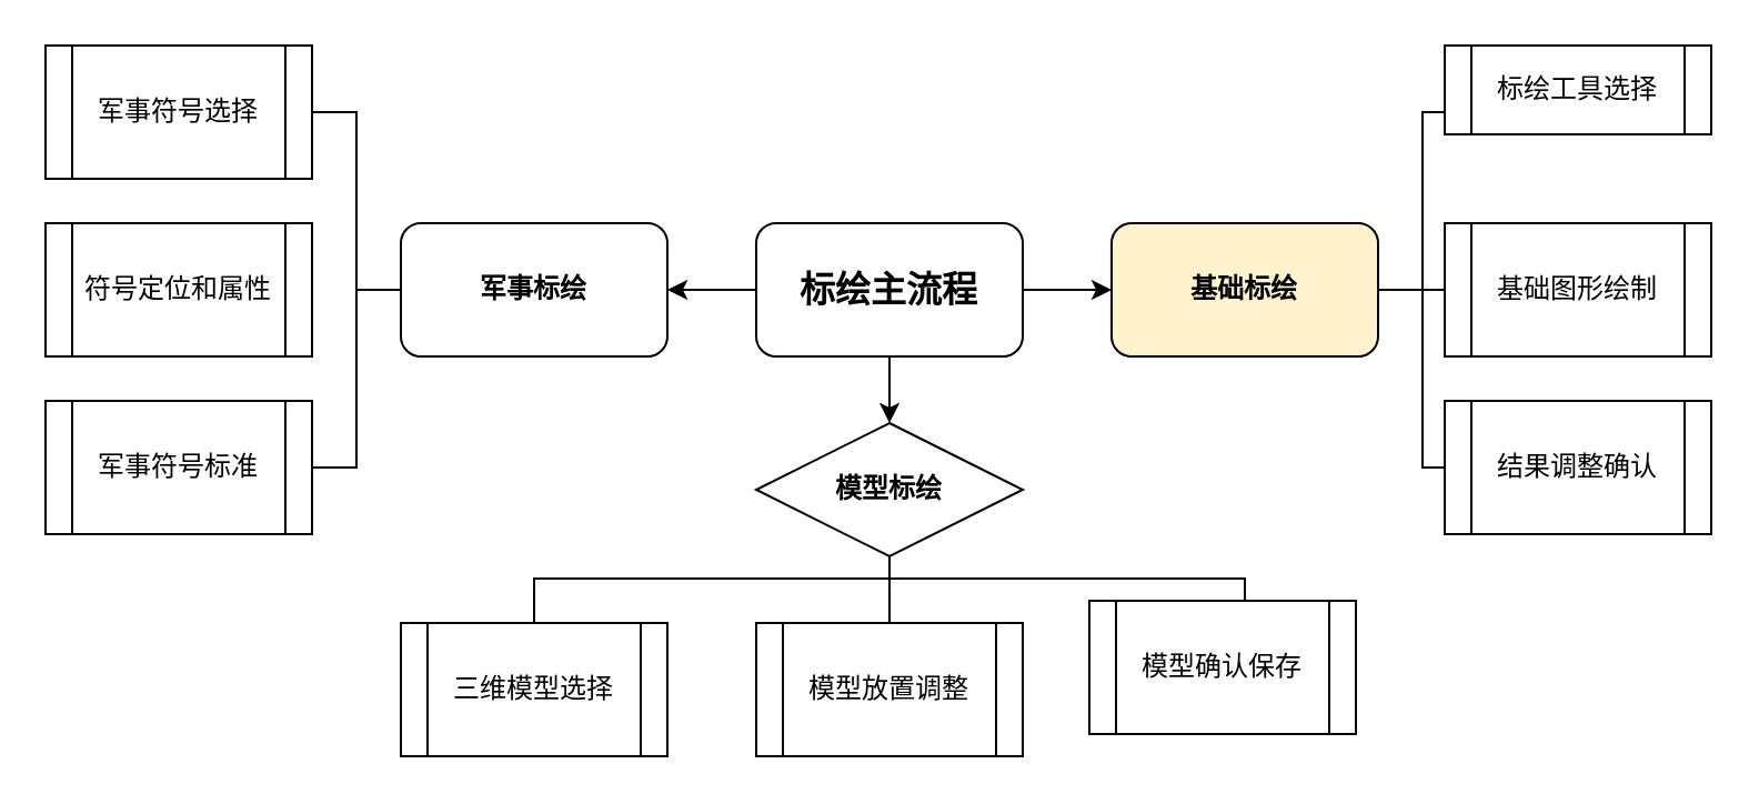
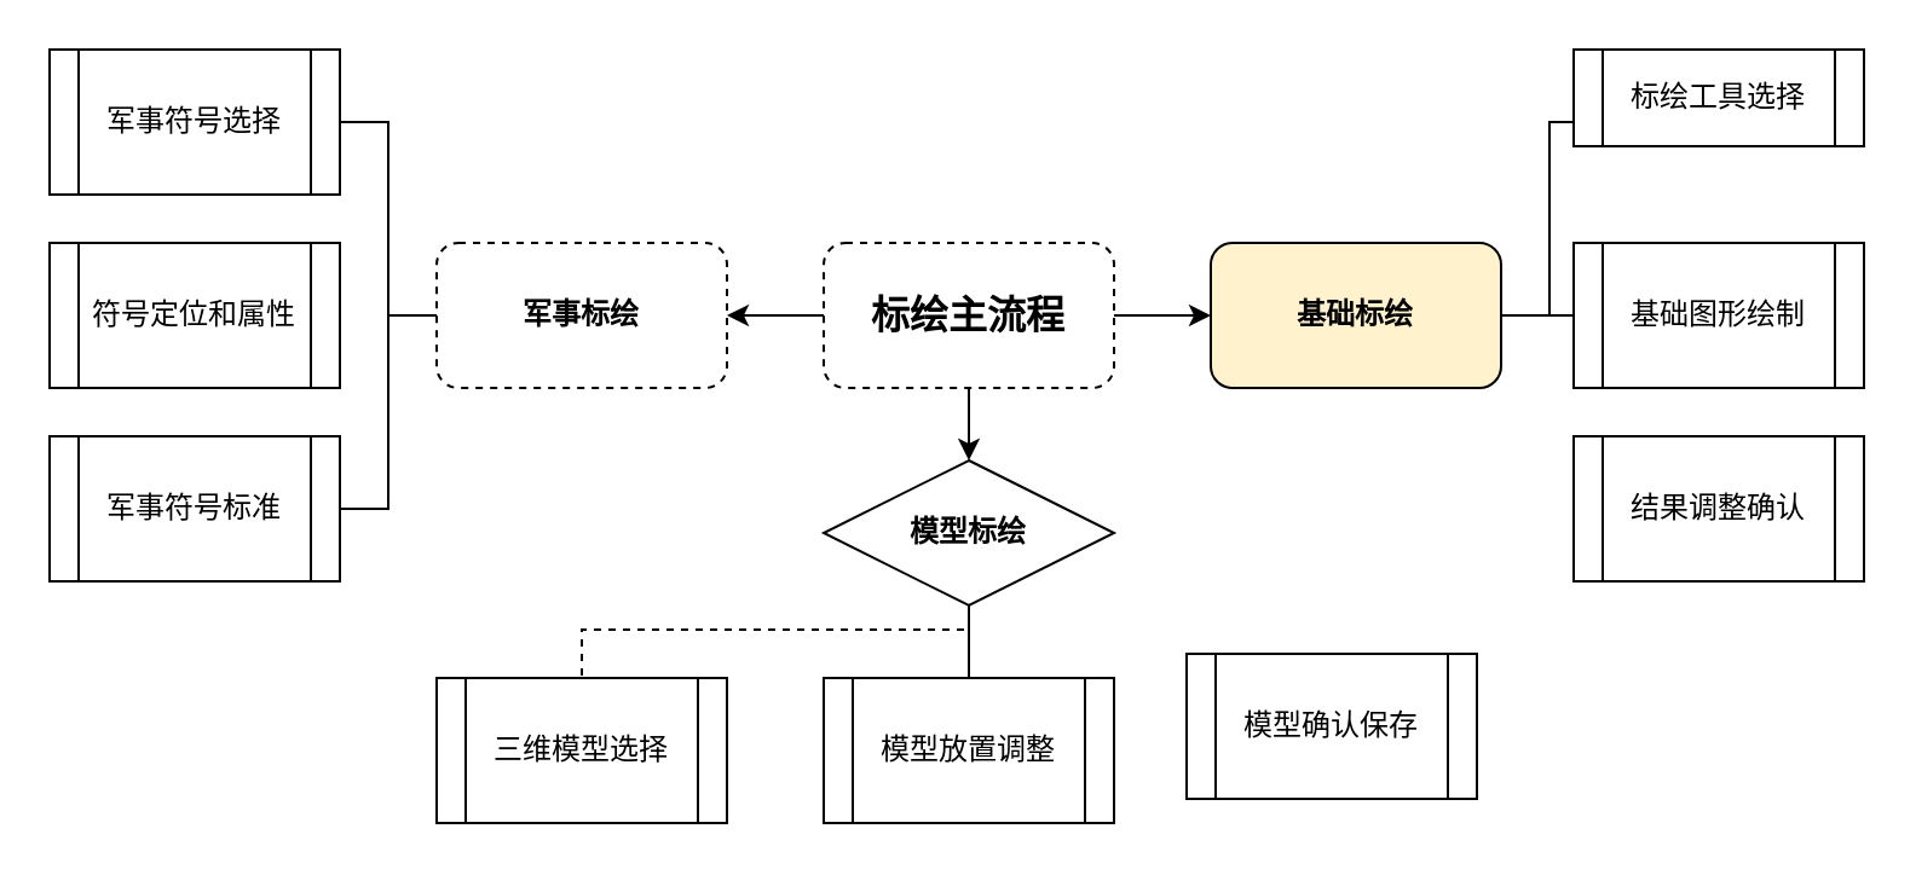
  <mxCell id="0" />
  <mxCell id="1" parent="0" />
  <mxCell id="2" style="edgeStyle=orthogonalEdgeStyle;rounded=0;orthogonalLoop=1;jettySize=auto;html=1;exitX=0;exitY=0.5;exitDx=0;exitDy=0;entryX=1;entryY=0.5;entryDx=0;entryDy=0;" edge="1" parent="1" source="5" target="11"><mxGeometry relative="1" as="geometry" /></mxCell>
  <mxCell id="3" style="edgeStyle=orthogonalEdgeStyle;rounded=0;orthogonalLoop=1;jettySize=auto;html=1;exitX=1;exitY=0.5;exitDx=0;exitDy=0;entryX=0;entryY=0.5;entryDx=0;entryDy=0;" edge="1" parent="1" source="5" target="9"><mxGeometry relative="1" as="geometry" /></mxCell>
  <mxCell id="4" style="edgeStyle=orthogonalEdgeStyle;rounded=0;orthogonalLoop=1;jettySize=auto;html=1;exitX=0.5;exitY=1;exitDx=0;exitDy=0;" edge="1" parent="1" source="5" target="15"><mxGeometry relative="1" as="geometry" /></mxCell>
- <mxCell id="5" value="&lt;font style=&quot;font-size: 16px;&quot;&gt;&lt;b&gt;标绘主流程&lt;/b&gt;&lt;/font&gt;" style="rounded=1;whiteSpace=wrap;html=1;" vertex="1" parent="1"><mxGeometry x="340" y="100" width="120" height="60" as="geometry" /></mxCell>
+ <mxCell id="5" value="&lt;font style=&quot;font-size: 16px;&quot;&gt;&lt;b&gt;标绘主流程&lt;/b&gt;&lt;/font&gt;" style="rounded=1;whiteSpace=wrap;html=1;dashed=1;" vertex="1" parent="1"><mxGeometry x="340" y="100" width="120" height="60" as="geometry" /></mxCell>
  <mxCell id="6" style="edgeStyle=orthogonalEdgeStyle;rounded=0;orthogonalLoop=1;jettySize=auto;html=1;exitX=1;exitY=0.5;exitDx=0;exitDy=0;entryX=0;entryY=0.5;entryDx=0;entryDy=0;endArrow=none;endFill=0;" edge="1" parent="1" source="9" target="16"><mxGeometry relative="1" as="geometry"><Array as="points"><mxPoint x="640" y="130" /><mxPoint x="640" y="50" /></Array></mxGeometry></mxCell>
  <mxCell id="7" style="edgeStyle=orthogonalEdgeStyle;rounded=0;orthogonalLoop=1;jettySize=auto;html=1;exitX=1;exitY=0.5;exitDx=0;exitDy=0;entryX=0;entryY=0.5;entryDx=0;entryDy=0;endArrow=none;endFill=0;" edge="1" parent="1" source="9" target="17"><mxGeometry relative="1" as="geometry" /></mxCell>
- <mxCell id="8" style="edgeStyle=orthogonalEdgeStyle;rounded=0;orthogonalLoop=1;jettySize=auto;html=1;exitX=1;exitY=0.5;exitDx=0;exitDy=0;entryX=0;entryY=0.5;entryDx=0;entryDy=0;endArrow=none;endFill=0;" edge="1" parent="1" source="9" target="18"><mxGeometry relative="1" as="geometry"><Array as="points"><mxPoint x="640" y="130" /><mxPoint x="640" y="210" /></Array></mxGeometry></mxCell>
  <mxCell id="9" value="&lt;b&gt;基础标绘&lt;/b&gt;" style="rounded=1;whiteSpace=wrap;html=1;fillColor=#fff2cc;" vertex="1" parent="1"><mxGeometry x="500" y="100" width="120" height="60" as="geometry" /></mxCell>
  <mxCell id="10" style="edgeStyle=orthogonalEdgeStyle;rounded=0;orthogonalLoop=1;jettySize=auto;html=1;exitX=0;exitY=0.5;exitDx=0;exitDy=0;entryX=1;entryY=0.5;entryDx=0;entryDy=0;endArrow=none;endFill=0;" edge="1" parent="1" source="11" target="19"><mxGeometry relative="1" as="geometry" /></mxCell>
- <mxCell id="11" value="&lt;b&gt;军事标绘&lt;/b&gt;" style="rounded=1;whiteSpace=wrap;html=1;" vertex="1" parent="1"><mxGeometry x="180" y="100" width="120" height="60" as="geometry" /></mxCell>
- <mxCell id="12" style="edgeStyle=orthogonalEdgeStyle;rounded=0;orthogonalLoop=1;jettySize=auto;html=1;exitX=0.5;exitY=1;exitDx=0;exitDy=0;entryX=0.5;entryY=0;entryDx=0;entryDy=0;endArrow=none;endFill=0;" edge="1" parent="1" source="15" target="23"><mxGeometry relative="1" as="geometry"><Array as="points"><mxPoint x="400" y="260" /><mxPoint x="240" y="260" /></Array></mxGeometry></mxCell>
+ <mxCell id="11" value="&lt;b&gt;军事标绘&lt;/b&gt;" style="rounded=1;whiteSpace=wrap;html=1;dashed=1;" vertex="1" parent="1"><mxGeometry x="180" y="100" width="120" height="60" as="geometry" /></mxCell>
+ <mxCell id="12" style="edgeStyle=orthogonalEdgeStyle;rounded=0;orthogonalLoop=1;jettySize=auto;html=1;exitX=0.5;exitY=1;exitDx=0;exitDy=0;entryX=0.5;entryY=0;entryDx=0;entryDy=0;endArrow=none;endFill=0;dashed=1;" edge="1" parent="1" source="15" target="23"><mxGeometry relative="1" as="geometry"><Array as="points"><mxPoint x="400" y="260" /><mxPoint x="240" y="260" /></Array></mxGeometry></mxCell>
  <mxCell id="13" style="edgeStyle=orthogonalEdgeStyle;rounded=0;orthogonalLoop=1;jettySize=auto;html=1;exitX=0.5;exitY=1;exitDx=0;exitDy=0;endArrow=none;endFill=0;" edge="1" parent="1" source="15" target="24"><mxGeometry relative="1" as="geometry" /></mxCell>
- <mxCell id="14" style="edgeStyle=orthogonalEdgeStyle;rounded=0;orthogonalLoop=1;jettySize=auto;html=1;exitX=0.5;exitY=1;exitDx=0;exitDy=0;entryX=0.5;entryY=0;entryDx=0;entryDy=0;endArrow=none;endFill=0;" edge="1" parent="1" source="15" target="25"><mxGeometry relative="1" as="geometry"><Array as="points"><mxPoint x="400" y="260" /><mxPoint x="560" y="260" /></Array></mxGeometry></mxCell>
  <mxCell id="15" value="&lt;b&gt;模型标绘&lt;/b&gt;" style="rhombus;whiteSpace=wrap;html=1;" vertex="1" parent="1"><mxGeometry x="340" y="190" width="120" height="60" as="geometry" /></mxCell>
  <mxCell id="16" value="标绘工具选择" style="shape=process;whiteSpace=wrap;html=1;backgroundOutline=1;" vertex="1" parent="1"><mxGeometry x="650" y="20" width="120" height="40" as="geometry" /></mxCell>
  <mxCell id="17" value="基础图形绘制" style="shape=process;whiteSpace=wrap;html=1;backgroundOutline=1;" vertex="1" parent="1"><mxGeometry x="650" y="100" width="120" height="60" as="geometry" /></mxCell>
  <mxCell id="18" value="结果调整确认" style="shape=process;whiteSpace=wrap;html=1;backgroundOutline=1;" vertex="1" parent="1"><mxGeometry x="650" y="180" width="120" height="60" as="geometry" /></mxCell>
  <mxCell id="19" value="军事符号选择" style="shape=process;whiteSpace=wrap;html=1;backgroundOutline=1;" vertex="1" parent="1"><mxGeometry x="20" y="20" width="120" height="60" as="geometry" /></mxCell>
  <mxCell id="20" value="符号定位和属性" style="shape=process;whiteSpace=wrap;html=1;backgroundOutline=1;" vertex="1" parent="1"><mxGeometry x="20" y="100" width="120" height="60" as="geometry" /></mxCell>
  <mxCell id="21" style="edgeStyle=orthogonalEdgeStyle;rounded=0;orthogonalLoop=1;jettySize=auto;html=1;exitX=1;exitY=0.5;exitDx=0;exitDy=0;entryX=0;entryY=0.5;entryDx=0;entryDy=0;endArrow=none;endFill=0;" edge="1" parent="1" source="22" target="11"><mxGeometry relative="1" as="geometry" /></mxCell>
  <mxCell id="22" value="军事符号标准" style="shape=process;whiteSpace=wrap;html=1;backgroundOutline=1;" vertex="1" parent="1"><mxGeometry x="20" y="180" width="120" height="60" as="geometry" /></mxCell>
  <mxCell id="23" value="三维模型选择" style="shape=process;whiteSpace=wrap;html=1;backgroundOutline=1;" vertex="1" parent="1"><mxGeometry x="180" y="280" width="120" height="60" as="geometry" /></mxCell>
  <mxCell id="24" value="模型放置调整" style="shape=process;whiteSpace=wrap;html=1;backgroundOutline=1;" vertex="1" parent="1"><mxGeometry x="340" y="280" width="120" height="60" as="geometry" /></mxCell>
  <mxCell id="25" value="模型确认保存" style="shape=process;whiteSpace=wrap;html=1;backgroundOutline=1;" vertex="1" parent="1"><mxGeometry x="490" y="270" width="120" height="60" as="geometry" /></mxCell>
